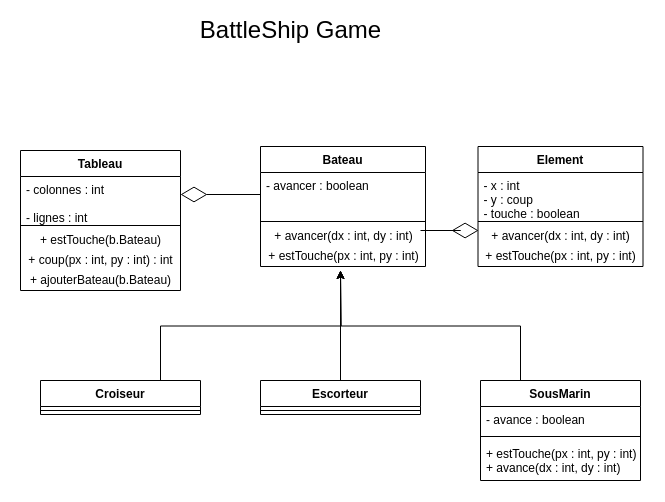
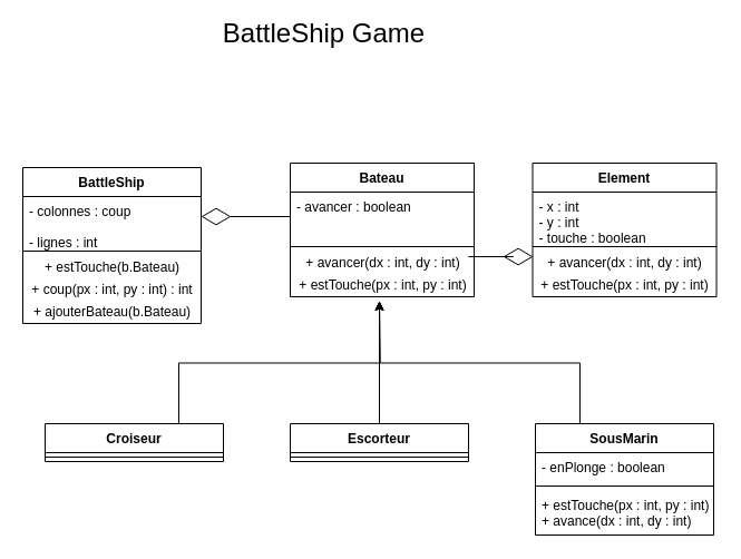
  <mxCell id="0" />
  <mxCell id="1" parent="0" />
- <mxCell id="2" value="Tableau" style="swimlane;fontStyle=1;align=center;verticalAlign=top;childLayout=stackLayout;horizontal=1;startSize=26;horizontalStack=0;resizeParent=1;resizeParentMax=0;resizeLast=0;collapsible=1;marginBottom=0;" vertex="1" parent="1"><mxGeometry x="20" y="150" width="160" height="140" as="geometry"><mxRectangle x="120" y="250" width="80" height="26" as="alternateBounds" /></mxGeometry></mxCell>
- <mxCell id="3" value="- colonnes : int&#10;&#10;- lignes : int" style="text;strokeColor=none;fillColor=none;align=left;verticalAlign=top;spacingLeft=4;spacingRight=4;overflow=hidden;rotatable=0;points=[[0,0.5],[1,0.5]];portConstraint=eastwest;" vertex="1" parent="2"><mxGeometry y="26" width="160" height="44" as="geometry" /></mxCell>
+ <mxCell id="2" value="BattleShip" style="swimlane;fontStyle=1;align=center;verticalAlign=top;childLayout=stackLayout;horizontal=1;startSize=26;horizontalStack=0;resizeParent=1;resizeParentMax=0;resizeLast=0;collapsible=1;marginBottom=0;" vertex="1" parent="1"><mxGeometry x="20" y="150" width="160" height="140" as="geometry"><mxRectangle x="120" y="250" width="80" height="26" as="alternateBounds" /></mxGeometry></mxCell>
+ <mxCell id="3" value="- colonnes : coup&#10;&#10;- lignes : int" style="text;strokeColor=none;fillColor=none;align=left;verticalAlign=top;spacingLeft=4;spacingRight=4;overflow=hidden;rotatable=0;points=[[0,0.5],[1,0.5]];portConstraint=eastwest;" vertex="1" parent="2"><mxGeometry y="26" width="160" height="44" as="geometry" /></mxCell>
  <mxCell id="4" value="" style="line;strokeWidth=1;fillColor=none;align=left;verticalAlign=middle;spacingTop=-1;spacingLeft=3;spacingRight=3;rotatable=0;labelPosition=right;points=[];portConstraint=eastwest;" vertex="1" parent="2"><mxGeometry y="70" width="160" height="10" as="geometry" /></mxCell>
  <mxCell id="5" value="+ estTouche(b.Bateau)" style="text;html=1;align=center;verticalAlign=middle;resizable=0;points=[];autosize=1;strokeColor=none;fillColor=none;" vertex="1" parent="2"><mxGeometry y="80" width="160" height="20" as="geometry" /></mxCell>
  <mxCell id="6" value="+ coup(px : int, py : int) : int" style="text;html=1;align=center;verticalAlign=middle;resizable=0;points=[];autosize=1;strokeColor=none;fillColor=none;" vertex="1" parent="2"><mxGeometry y="100" width="160" height="20" as="geometry" /></mxCell>
  <mxCell id="7" value="+ ajouterBateau(b.Bateau)" style="text;html=1;align=center;verticalAlign=middle;resizable=0;points=[];autosize=1;strokeColor=none;fillColor=none;" vertex="1" parent="2"><mxGeometry y="120" width="160" height="20" as="geometry" /></mxCell>
  <mxCell id="8" style="edgeStyle=orthogonalEdgeStyle;rounded=0;orthogonalLoop=1;jettySize=auto;html=1;exitX=0.25;exitY=0;exitDx=0;exitDy=0;" edge="1" parent="1" source="9"><mxGeometry relative="1" as="geometry"><mxPoint x="340" y="270" as="targetPoint" /></mxGeometry></mxCell>
  <mxCell id="9" value="SousMarin" style="swimlane;fontStyle=1;align=center;verticalAlign=top;childLayout=stackLayout;horizontal=1;startSize=26;horizontalStack=0;resizeParent=1;resizeParentMax=0;resizeLast=0;collapsible=1;marginBottom=0;" vertex="1" parent="1"><mxGeometry x="480" y="380" width="160" height="100" as="geometry" /></mxCell>
- <mxCell id="10" value="- avance : boolean" style="text;strokeColor=none;fillColor=none;align=left;verticalAlign=top;spacingLeft=4;spacingRight=4;overflow=hidden;rotatable=0;points=[[0,0.5],[1,0.5]];portConstraint=eastwest;" vertex="1" parent="9"><mxGeometry y="26" width="160" height="26" as="geometry" /></mxCell>
+ <mxCell id="10" value="- enPlonge : boolean" style="text;strokeColor=none;fillColor=none;align=left;verticalAlign=top;spacingLeft=4;spacingRight=4;overflow=hidden;rotatable=0;points=[[0,0.5],[1,0.5]];portConstraint=eastwest;" vertex="1" parent="9"><mxGeometry y="26" width="160" height="26" as="geometry" /></mxCell>
  <mxCell id="11" value="" style="line;strokeWidth=1;fillColor=none;align=left;verticalAlign=middle;spacingTop=-1;spacingLeft=3;spacingRight=3;rotatable=0;labelPosition=right;points=[];portConstraint=eastwest;" vertex="1" parent="9"><mxGeometry y="52" width="160" height="8" as="geometry" /></mxCell>
  <mxCell id="12" value="+ estTouche(px : int, py : int) : int&#10;+ avance(dx : int, dy : int)" style="text;strokeColor=none;fillColor=none;align=left;verticalAlign=top;spacingLeft=4;spacingRight=4;overflow=hidden;rotatable=0;points=[[0,0.5],[1,0.5]];portConstraint=eastwest;" vertex="1" parent="9"><mxGeometry y="60" width="160" height="40" as="geometry" /></mxCell>
  <mxCell id="13" style="edgeStyle=orthogonalEdgeStyle;rounded=0;orthogonalLoop=1;jettySize=auto;html=1;exitX=0.5;exitY=0;exitDx=0;exitDy=0;" edge="1" parent="1" source="14"><mxGeometry relative="1" as="geometry"><mxPoint x="340" y="270" as="targetPoint" /></mxGeometry></mxCell>
  <mxCell id="14" value="Escorteur" style="swimlane;fontStyle=1;align=center;verticalAlign=top;childLayout=stackLayout;horizontal=1;startSize=26;horizontalStack=0;resizeParent=1;resizeParentMax=0;resizeLast=0;collapsible=1;marginBottom=0;" vertex="1" parent="1"><mxGeometry x="260" y="380" width="160" height="34" as="geometry" /></mxCell>
  <mxCell id="15" value="" style="line;strokeWidth=1;fillColor=none;align=left;verticalAlign=middle;spacingTop=-1;spacingLeft=3;spacingRight=3;rotatable=0;labelPosition=right;points=[];portConstraint=eastwest;" vertex="1" parent="14"><mxGeometry y="26" width="160" height="8" as="geometry" /></mxCell>
  <mxCell id="16" style="edgeStyle=orthogonalEdgeStyle;rounded=0;orthogonalLoop=1;jettySize=auto;html=1;exitX=0.75;exitY=0;exitDx=0;exitDy=0;" edge="1" parent="1" source="17"><mxGeometry relative="1" as="geometry"><mxPoint x="340" y="270" as="targetPoint" /></mxGeometry></mxCell>
  <mxCell id="17" value="Croiseur" style="swimlane;fontStyle=1;align=center;verticalAlign=top;childLayout=stackLayout;horizontal=1;startSize=26;horizontalStack=0;resizeParent=1;resizeParentMax=0;resizeLast=0;collapsible=1;marginBottom=0;" vertex="1" parent="1"><mxGeometry x="40" y="380" width="160" height="34" as="geometry" /></mxCell>
  <mxCell id="18" value="" style="line;strokeWidth=1;fillColor=none;align=left;verticalAlign=middle;spacingTop=-1;spacingLeft=3;spacingRight=3;rotatable=0;labelPosition=right;points=[];portConstraint=eastwest;" vertex="1" parent="17"><mxGeometry y="26" width="160" height="8" as="geometry" /></mxCell>
  <mxCell id="19" value="" style="endArrow=diamondThin;endFill=0;endSize=24;html=1;rounded=0;exitX=0;exitY=0.5;exitDx=0;exitDy=0;" edge="1" parent="1" source="22"><mxGeometry width="160" relative="1" as="geometry"><mxPoint x="260" y="206.5" as="sourcePoint" /><mxPoint x="180" y="194" as="targetPoint" /></mxGeometry></mxCell>
  <mxCell id="20" value="" style="endArrow=diamondThin;endFill=0;endSize=24;html=1;rounded=0;entryX=-0.012;entryY=0.923;entryDx=0;entryDy=0;entryPerimeter=0;" edge="1" parent="1"><mxGeometry width="160" relative="1" as="geometry"><mxPoint x="420" y="230" as="sourcePoint" /><mxPoint x="478.08" y="229.998" as="targetPoint" /><Array as="points"><mxPoint x="460" y="230" /></Array></mxGeometry></mxCell>
  <mxCell id="21" value="Bateau" style="swimlane;fontStyle=1;align=center;verticalAlign=top;childLayout=stackLayout;horizontal=1;startSize=26;horizontalStack=0;resizeParent=1;resizeParentMax=0;resizeLast=0;collapsible=1;marginBottom=0;" vertex="1" parent="1"><mxGeometry x="260" y="146" width="165" height="120" as="geometry"><mxRectangle x="120" y="250" width="80" height="26" as="alternateBounds" /></mxGeometry></mxCell>
  <mxCell id="22" value="- avancer : boolean" style="text;strokeColor=none;fillColor=none;align=left;verticalAlign=top;spacingLeft=4;spacingRight=4;overflow=hidden;rotatable=0;points=[[0,0.5],[1,0.5]];portConstraint=eastwest;" vertex="1" parent="21"><mxGeometry y="26" width="165" height="44" as="geometry" /></mxCell>
  <mxCell id="23" value="" style="line;strokeWidth=1;fillColor=none;align=left;verticalAlign=middle;spacingTop=-1;spacingLeft=3;spacingRight=3;rotatable=0;labelPosition=right;points=[];portConstraint=eastwest;" vertex="1" parent="21"><mxGeometry y="70" width="165" height="10" as="geometry" /></mxCell>
  <mxCell id="24" value="+ avancer(dx : int, dy : int)" style="text;html=1;align=center;verticalAlign=middle;resizable=0;points=[];autosize=1;strokeColor=none;fillColor=none;" vertex="1" parent="21"><mxGeometry y="80" width="165" height="20" as="geometry" /></mxCell>
  <mxCell id="25" value="+ estTouche(px : int, py : int)" style="text;html=1;align=center;verticalAlign=middle;resizable=0;points=[];autosize=1;strokeColor=none;fillColor=none;" vertex="1" parent="21"><mxGeometry y="100" width="165" height="20" as="geometry" /></mxCell>
  <mxCell id="26" value="Element" style="swimlane;fontStyle=1;align=center;verticalAlign=top;childLayout=stackLayout;horizontal=1;startSize=26;horizontalStack=0;resizeParent=1;resizeParentMax=0;resizeLast=0;collapsible=1;marginBottom=0;" vertex="1" parent="1"><mxGeometry x="477.5" y="146" width="165" height="120" as="geometry"><mxRectangle x="120" y="250" width="80" height="26" as="alternateBounds" /></mxGeometry></mxCell>
- <mxCell id="27" value="- x : int&#10;- y : coup&#10;- touche : boolean" style="text;strokeColor=none;fillColor=none;align=left;verticalAlign=top;spacingLeft=4;spacingRight=4;overflow=hidden;rotatable=0;points=[[0,0.5],[1,0.5]];portConstraint=eastwest;" vertex="1" parent="26"><mxGeometry y="26" width="165" height="44" as="geometry" /></mxCell>
+ <mxCell id="27" value="- x : int&#10;- y : int&#10;- touche : boolean" style="text;strokeColor=none;fillColor=none;align=left;verticalAlign=top;spacingLeft=4;spacingRight=4;overflow=hidden;rotatable=0;points=[[0,0.5],[1,0.5]];portConstraint=eastwest;" vertex="1" parent="26"><mxGeometry y="26" width="165" height="44" as="geometry" /></mxCell>
  <mxCell id="28" value="" style="line;strokeWidth=1;fillColor=none;align=left;verticalAlign=middle;spacingTop=-1;spacingLeft=3;spacingRight=3;rotatable=0;labelPosition=right;points=[];portConstraint=eastwest;" vertex="1" parent="26"><mxGeometry y="70" width="165" height="10" as="geometry" /></mxCell>
  <mxCell id="29" value="+ avancer(dx : int, dy : int)" style="text;html=1;align=center;verticalAlign=middle;resizable=0;points=[];autosize=1;strokeColor=none;fillColor=none;" vertex="1" parent="26"><mxGeometry y="80" width="165" height="20" as="geometry" /></mxCell>
  <mxCell id="30" value="+ estTouche(px : int, py : int)" style="text;html=1;align=center;verticalAlign=middle;resizable=0;points=[];autosize=1;strokeColor=none;fillColor=none;" vertex="1" parent="26"><mxGeometry y="100" width="165" height="20" as="geometry" /></mxCell>
  <mxCell id="31" value="&lt;font style=&quot;font-size: 24px&quot;&gt;BattleShip Game&lt;/font&gt;" style="text;html=1;align=center;verticalAlign=middle;resizable=0;points=[];autosize=1;strokeColor=none;fillColor=none;fontSize=12;fontFamily=Helvetica;fontColor=default;" vertex="1" parent="1"><mxGeometry x="190" y="20" width="200" height="20" as="geometry" /></mxCell>
